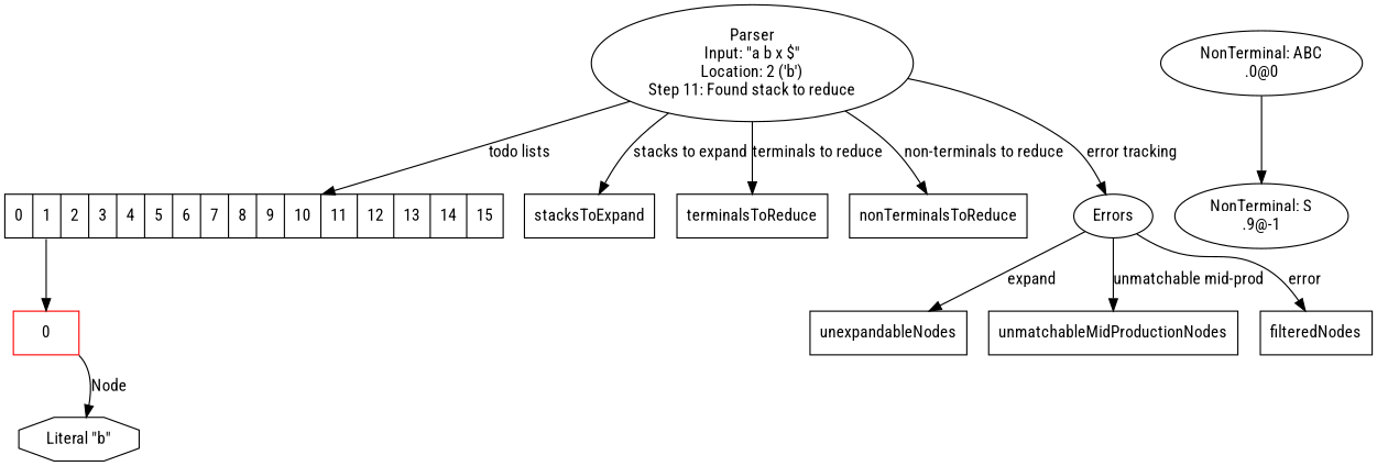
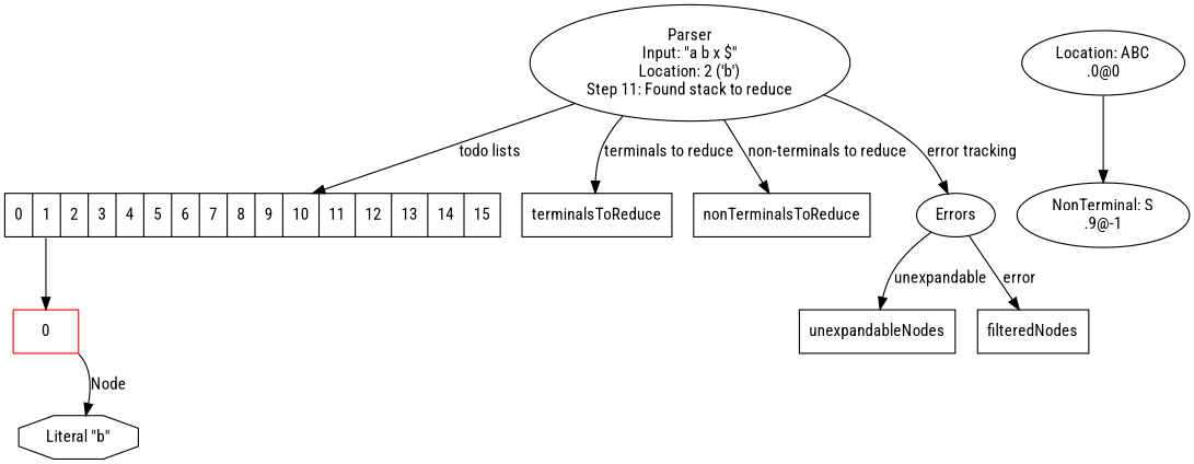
  digraph {
    fontname="Roboto Condensed"
    node [fontname="Roboto Condensed" shape=record]
    edge [fontname="Roboto Condensed"]
    n1 [label="Parser\nInput: \"a b x $\"\nLocation: 2 ('b')\nStep 11: Found stack to reduce" shape=""]
    n2 [label="<0> 0 | <1> 1 | <2> 2 | <3> 3 | <4> 4 | <5> 5 | <6> 6 | <7> 7 | <8> 8 | <9> 9 | <10> 10 | <11> 11 | <12> 12 | <13> 13 | <14> 14 | <15> 15"]
-   stacksToExpand
    terminalsToReduce
    nonTerminalsToReduce
    n6 [label=Errors shape=""]
    n7 [color=red label="<0> 0"]
    unexpandableNodes
-   unmatchableMidProductionNodes
    filteredNodes
    n11 [label="Literal \"b\"" shape=octagon]
-   n12 [label="NonTerminal: ABC\n.0@0" shape=""]
+   n12 [label="Location: ABC\n.0@0" shape=""]
    n13 [label="NonTerminal: S\n.9@-1" shape=""]
    n1 -> n2 [label="todo lists"]
-   n1 -> stacksToExpand [label="stacks to expand"]
    n1 -> terminalsToReduce [label="terminals to reduce"]
    n1 -> nonTerminalsToReduce [label="non-terminals to reduce"]
    n1 -> n6 [label="error tracking"]
    n2 -> n7 [tailport=1]
-   n6 -> unexpandableNodes [label=expand]
-   n6 -> unmatchableMidProductionNodes [label="unmatchable mid-prod"]
+   n6 -> unexpandableNodes [label=unexpandable]
    n6 -> filteredNodes [label=error]
    n7 -> n11 [label="Node" tailport="0:se"]
    n12 -> n13
  }
